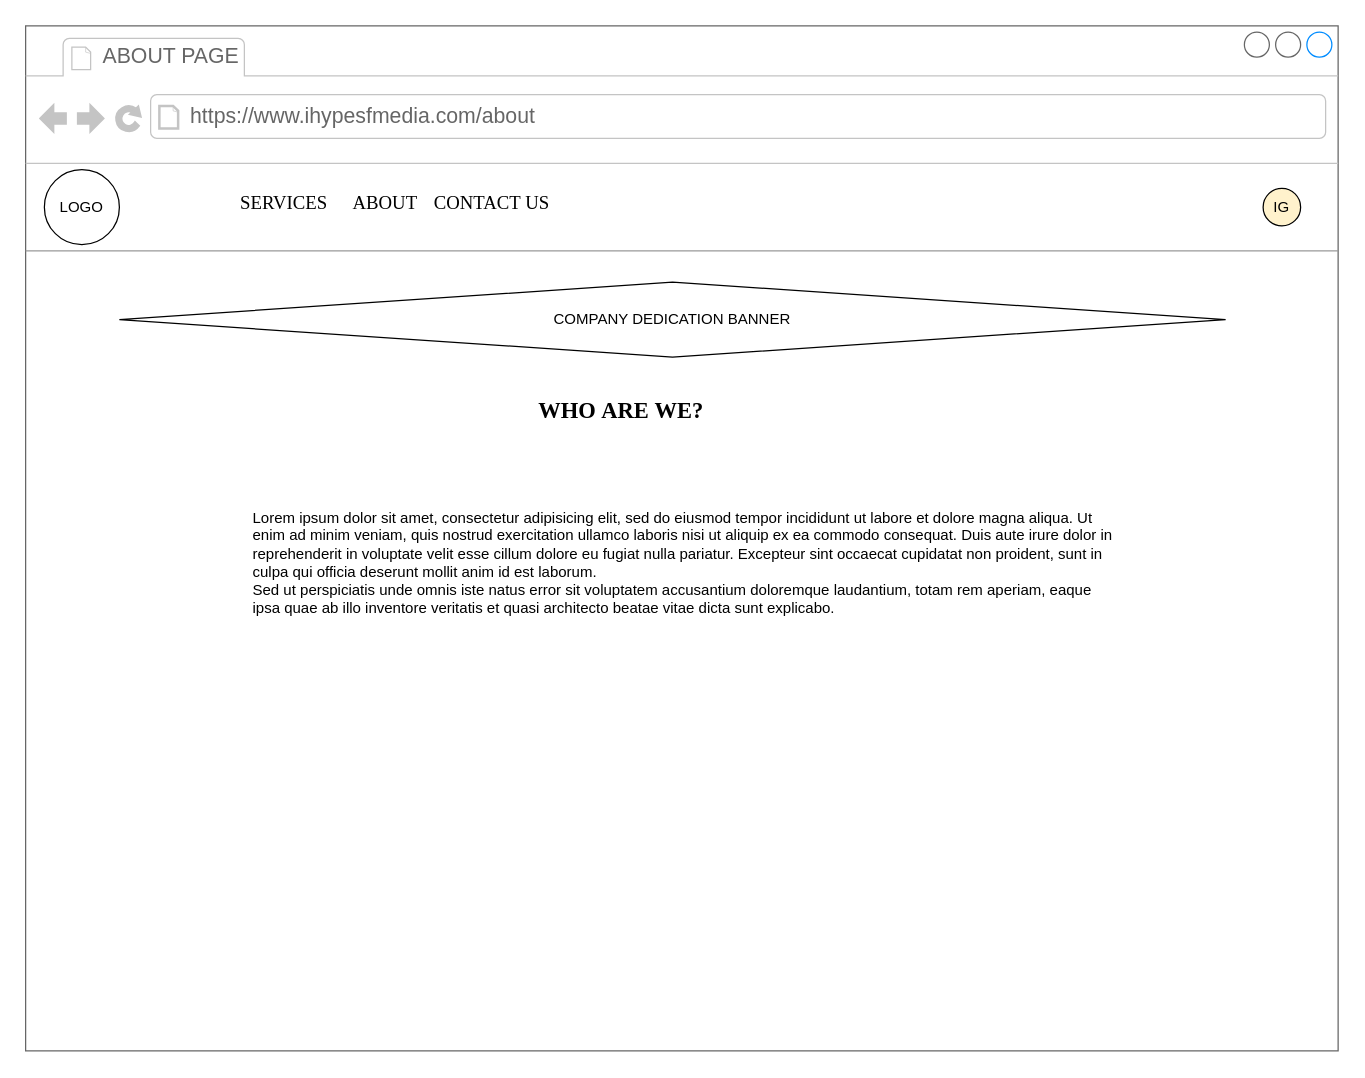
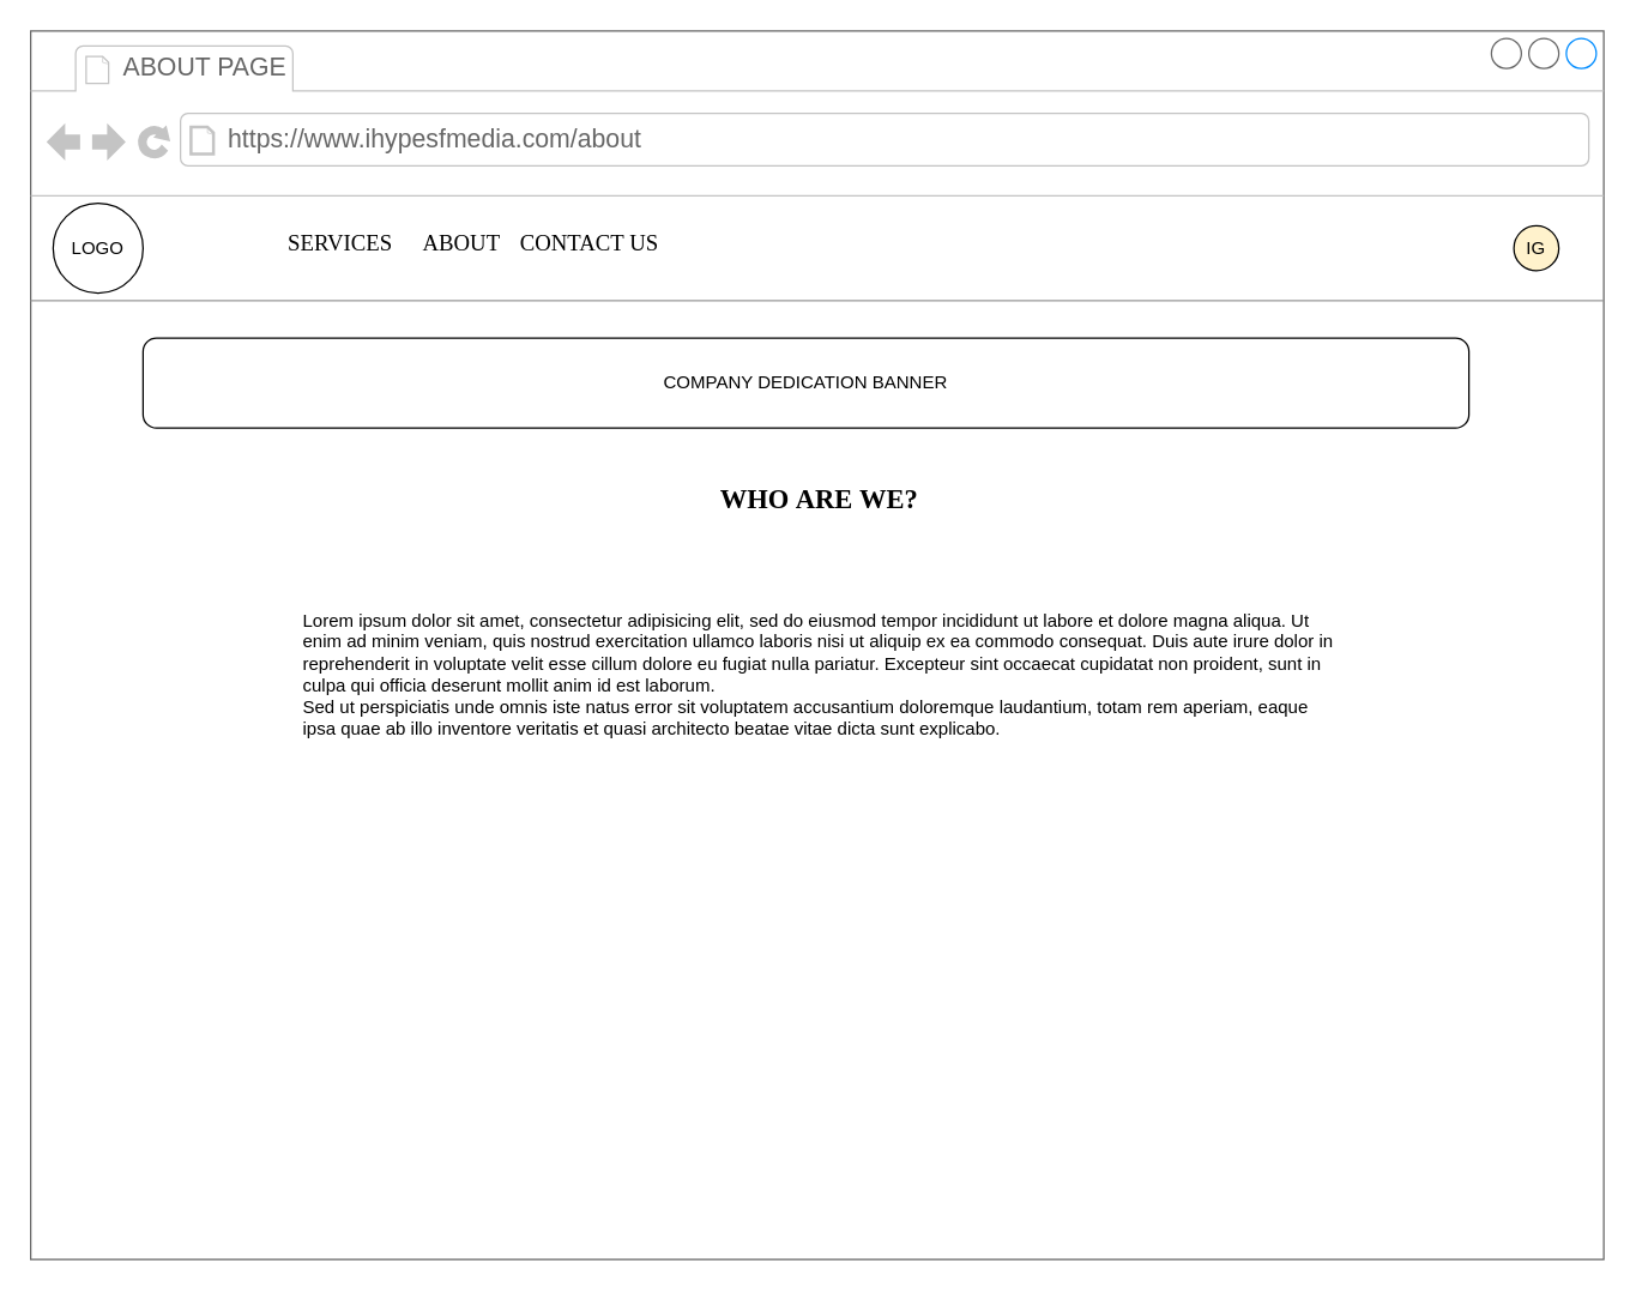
  <mxCell id="0" />
  <mxCell id="1" parent="0" />
  <mxCell id="2" value="" style="strokeWidth=1;shadow=0;dashed=0;align=center;html=1;shape=mxgraph.mockup.containers.browserWindow;rSize=0;strokeColor=#666666;mainText=,;recursiveResize=0;rounded=0;labelBackgroundColor=none;fontFamily=Verdana;fontSize=12" parent="1" vertex="1"><mxGeometry x="20" y="20" width="1050" height="820" as="geometry" /></mxCell>
  <mxCell id="3" value="ABOUT PAGE" style="strokeWidth=1;shadow=0;dashed=0;align=center;html=1;shape=mxgraph.mockup.containers.anchor;fontSize=17;fontColor=#666666;align=left;" parent="2" vertex="1"><mxGeometry x="60" y="12" width="110" height="26" as="geometry" /></mxCell>
  <mxCell id="4" value="https://www.ihypesfmedia.com/about" style="strokeWidth=1;shadow=0;dashed=0;align=center;html=1;shape=mxgraph.mockup.containers.anchor;rSize=0;fontSize=17;fontColor=#666666;align=left;" parent="2" vertex="1"><mxGeometry x="130" y="60" width="250" height="26" as="geometry" /></mxCell>
  <mxCell id="5" value="" style="verticalLabelPosition=bottom;shadow=0;dashed=0;align=center;html=1;verticalAlign=top;strokeWidth=1;shape=mxgraph.mockup.markup.line;strokeColor=#999999;rounded=0;labelBackgroundColor=none;fillColor=#ffffff;fontFamily=Verdana;fontSize=12;fontColor=#000000;" parent="2" vertex="1"><mxGeometry y="170" width="1050" height="20" as="geometry" /></mxCell>
  <mxCell id="6" value="SERVICES" style="text;html=1;points=[];align=left;verticalAlign=top;spacingTop=-4;fontSize=15;fontFamily=Verdana" parent="2" vertex="1"><mxGeometry x="170" y="130" width="80" height="30" as="geometry" /></mxCell>
  <mxCell id="7" value="ABOUT" style="text;html=1;points=[];align=left;verticalAlign=top;spacingTop=-4;fontSize=15;fontFamily=Verdana" parent="2" vertex="1"><mxGeometry x="260" y="130" width="80" height="30" as="geometry" /></mxCell>
  <mxCell id="8" value="CONTACT US" style="text;html=1;points=[];align=left;verticalAlign=top;spacingTop=-4;fontSize=15;fontFamily=Verdana" parent="2" vertex="1"><mxGeometry x="325" y="130" width="80" height="30" as="geometry" /></mxCell>
  <mxCell id="9" value="LOGO" style="ellipse;whiteSpace=wrap;html=1;aspect=fixed;" parent="2" vertex="1"><mxGeometry x="15" y="115" width="60" height="60" as="geometry" /></mxCell>
  <mxCell id="10" value="IG" style="ellipse;whiteSpace=wrap;html=1;aspect=fixed;fillColor=#fff2cc;" parent="2" vertex="1"><mxGeometry x="990" y="130" width="30" height="30" as="geometry" /></mxCell>
  <mxCell id="11" value="Lorem ipsum dolor sit amet, consectetur adipisicing elit, sed do eiusmod tempor incididunt ut labore et dolore magna aliqua. Ut enim ad minim veniam, quis nostrud exercitation ullamco laboris nisi ut aliquip ex ea commodo consequat. Duis aute irure dolor in reprehenderit in voluptate velit esse cillum dolore eu fugiat nulla pariatur. Excepteur sint occaecat cupidatat non proident, sunt in culpa qui officia deserunt mollit anim id est laborum.&lt;br&gt;Sed ut perspiciatis unde omnis iste natus error sit voluptatem accusantium doloremque laudantium, totam rem aperiam, eaque ipsa quae ab illo inventore veritatis et quasi architecto beatae vitae dicta sunt explicabo.&amp;nbsp;" style="text;spacingTop=-5;whiteSpace=wrap;html=1;align=left;fontSize=12;fontFamily=Helvetica;fillColor=none;strokeColor=none;rounded=0;shadow=1;labelBackgroundColor=none;" parent="2" vertex="1"><mxGeometry x="180" y="385" width="690" height="85" as="geometry" /></mxCell>
- <mxCell id="12" value="&lt;font style=&quot;font-size: 18px;&quot;&gt;&lt;b&gt;WHO&amp;nbsp;ARE&amp;nbsp;WE?&lt;/b&gt;&lt;/font&gt;" style="text;html=1;points=[];align=center;verticalAlign=top;spacingTop=-4;fontSize=15;fontFamily=Verdana" parent="2" vertex="1"><mxGeometry x="383" y="295" width="185" height="30" as="geometry" /></mxCell>
- <mxCell id="13" value="COMPANY DEDICATION BANNER" style="rhombus;whiteSpace=wrap;html=1;" parent="2" vertex="1"><mxGeometry x="75" y="205" width="885" height="60" as="geometry" /></mxCell>
+ <mxCell id="12" value="&lt;font style=&quot;font-size: 18px;&quot;&gt;&lt;b&gt;WHO&amp;nbsp;ARE&amp;nbsp;WE?&lt;/b&gt;&lt;/font&gt;" style="text;html=1;points=[];align=center;verticalAlign=top;spacingTop=-4;fontSize=15;fontFamily=Verdana" parent="2" vertex="1"><mxGeometry x="433" y="300" width="185" height="30" as="geometry" /></mxCell>
+ <mxCell id="13" value="COMPANY DEDICATION BANNER" style="rounded=1;whiteSpace=wrap;html=1;" parent="2" vertex="1"><mxGeometry x="75" y="205" width="885" height="60" as="geometry" /></mxCell>
